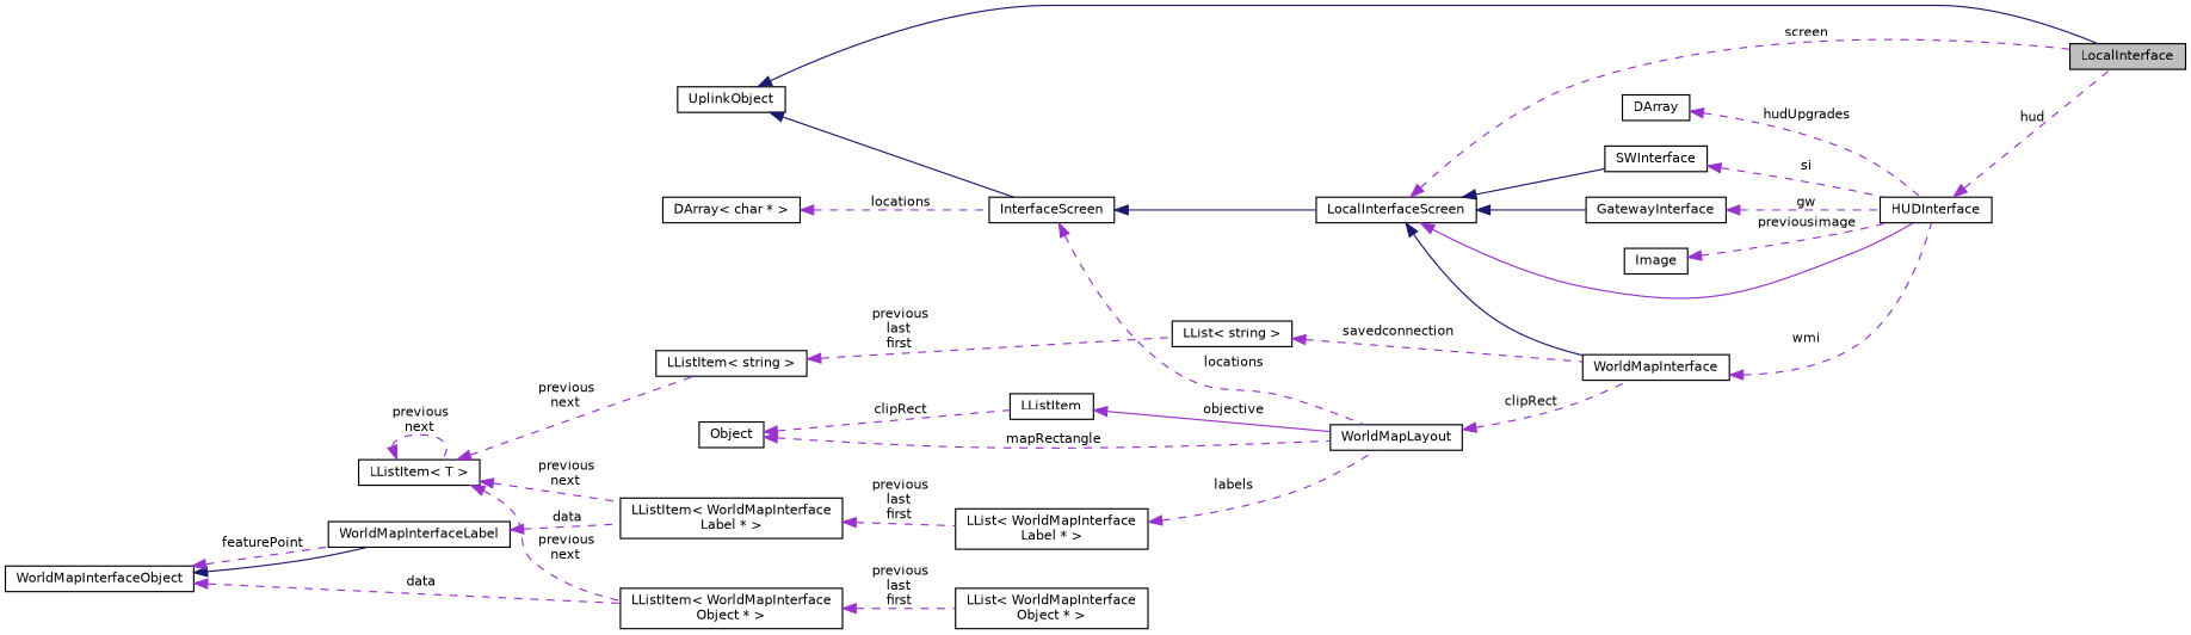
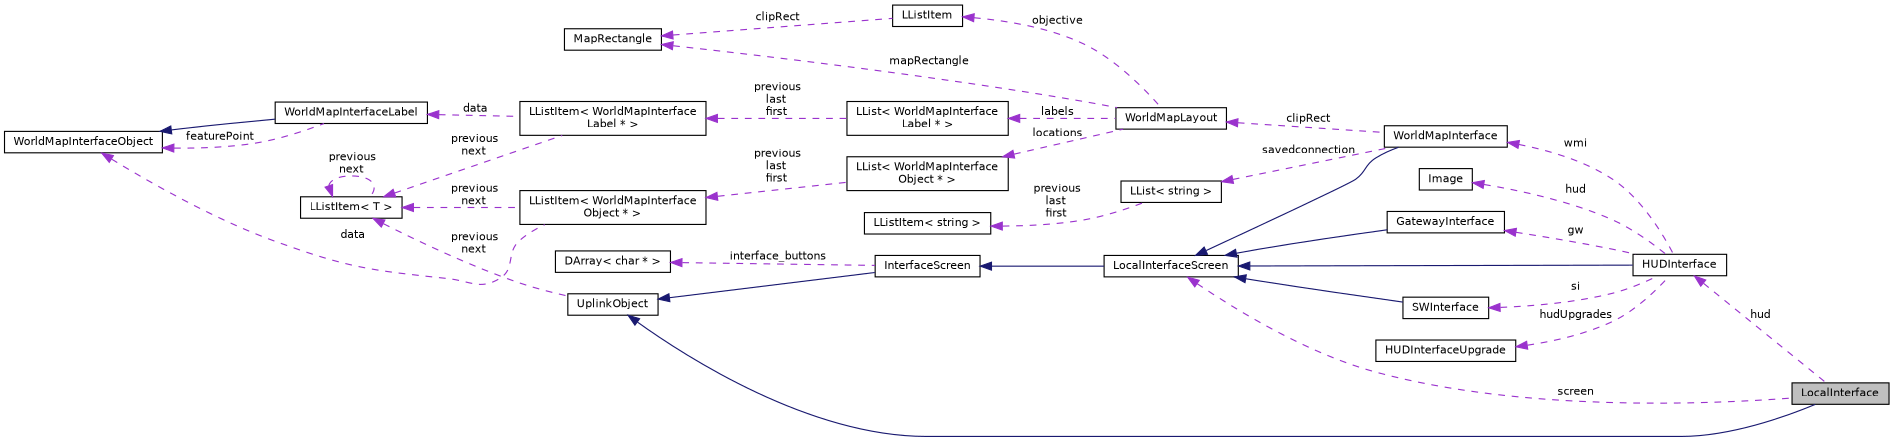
  digraph {
    rankdir=LR
    node [color=black fillcolor=white fontname=Helvetica fontsize=10 shape=record style=filled]
    edge [color=darkorchid3 dir=back fontname=Helvetica fontsize=10 labelfontname=Helvetica labelfontsize=10 style=dashed]
    n1 [fillcolor=grey75 fontcolor=black height=0.2 label=LocalInterface width=0.4]
    n2 [height=0.2 label=UplinkObject width=0.4]
    n3 [height=0.2 label=InterfaceScreen width=0.4]
    n4 [height=0.2 label=LocalInterfaceScreen width=0.4]
    n5 [height=0.2 label=HUDInterface width=0.4]
    n6 [height=0.2 label=SWInterface width=0.4]
    n7 [height=0.2 label=WorldMapInterface width=0.4]
    n8 [height=0.2 label=GatewayInterface width=0.4]
    n9 [height=0.2 label="DArray\< char * \>" width=0.4]
    n10 [height=0.2 label="LList\< string \>" width=0.4]
    n11 [height=0.2 label="LListItem\< string \>" width=0.4]
    n12 [height=0.2 label="LListItem\< T \>" width=0.4]
    n13 [height=0.2 label="LListItem\< WorldMapInterface\lObject * \>" width=0.4]
    n14 [height=0.2 label="LListItem\< WorldMapInterface\lLabel * \>" width=0.4]
    n15 [height=0.2 label="LList\< WorldMapInterface\lObject * \>" width=0.4]
    n16 [height=0.2 label="LList\< WorldMapInterface\lLabel * \>" width=0.4]
    n17 [height=0.2 label=WorldMapLayout width=0.4]
    n18 [height=0.2 label=WorldMapInterfaceObject width=0.4]
    n19 [height=0.2 label=WorldMapInterfaceLabel width=0.4]
-   n20 [height=0.2 label=Object width=0.4]
+   n20 [height=0.2 label=MapRectangle width=0.4]
    n21 [height=0.2 label=LListItem width=0.4]
-   n22 [height=0.2 label=DArray width=0.4]
+   n22 [height=0.2 label=HUDInterfaceUpgrade width=0.4]
    n23 [height=0.2 label=Image width=0.4]
    n2 -> n1 [color=midnightblue style=solid]
    n2 -> n3 [color=midnightblue style=solid]
    n3 -> n4 [color=midnightblue style=solid]
    n4 -> n1 [label=" screen"]
-   n4 -> n5 [style=solid]
+   n4 -> n5 [color=midnightblue style=solid]
    n4 -> n6 [color=midnightblue style=solid]
    n4 -> n7 [color=midnightblue style=solid]
    n4 -> n8 [color=midnightblue style=solid]
    n5 -> n1 [label=" hud"]
    n6 -> n5 [label=" si"]
    n7 -> n5 [label=" wmi"]
    n8 -> n5 [label=" gw"]
-   n9 -> n3 [label=" locations"]
+   n9 -> n3 [label=" interface_buttons"]
    n10 -> n7 [label=" savedconnection"]
    n11 -> n10 [label=" previous\nlast\nfirst"]
-   n12 -> n11 [label=" previous\nnext"]
+   n12 -> n2 [label=" previous\nnext"]
    n12 -> n12 [label=" previous\nnext"]
    n12 -> n13 [label=" previous\nnext"]
    n12 -> n14 [label=" previous\nnext"]
    n13 -> n15 [label=" previous\nlast\nfirst"]
    n14 -> n16 [label=" previous\nlast\nfirst"]
-   n3 -> n17 [label=" locations"]
+   n15 -> n17 [label=" locations"]
    n16 -> n17 [label=" labels"]
    n17 -> n7 [label=" clipRect"]
    n18 -> n13 [label=" data"]
    n18 -> n19 [color=midnightblue style=solid]
    n18 -> n19 [label=" featurePoint"]
    n19 -> n14 [label=" data"]
    n20 -> n17 [label=" mapRectangle"]
    n20 -> n21 [label=" clipRect"]
-   n21 -> n17 [label=" objective" style=solid]
+   n21 -> n17 [label=" objective"]
    n22 -> n5 [label=" hudUpgrades"]
-   n23 -> n5 [label=" previousimage"]
+   n23 -> n5 [label=" hud"]
  }
